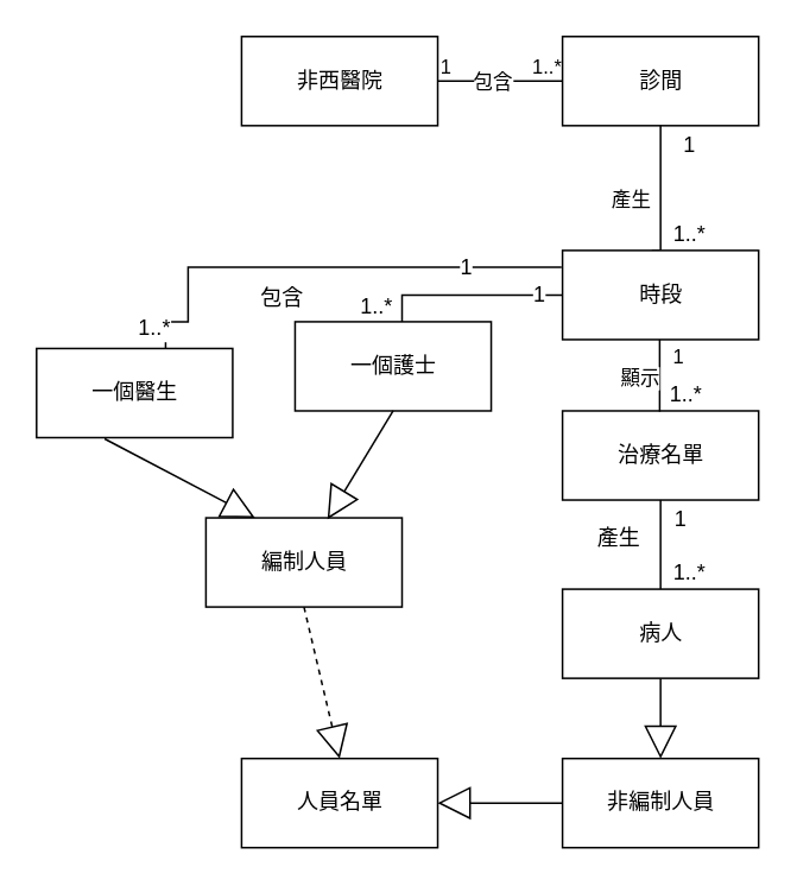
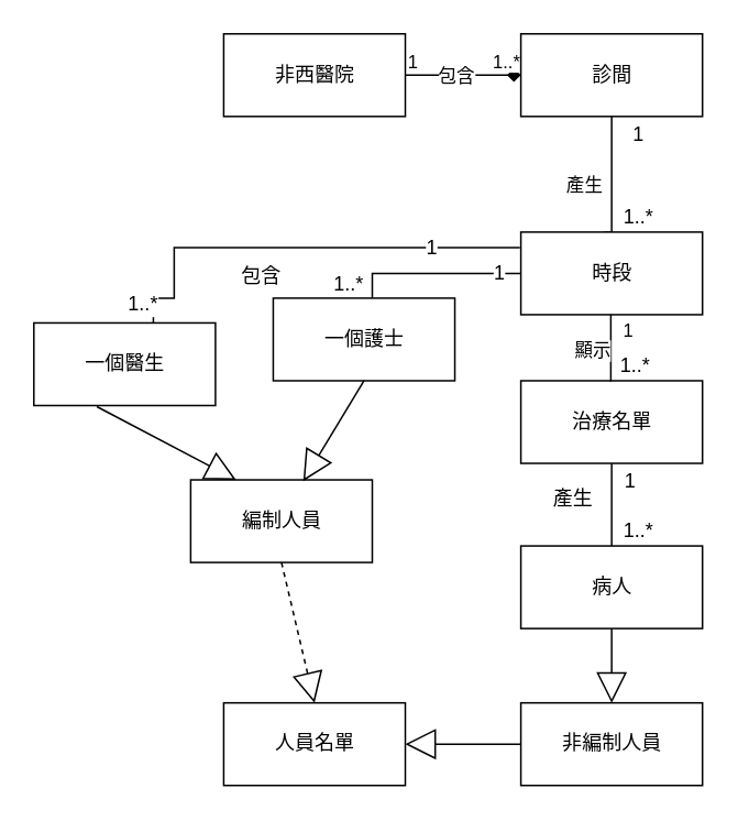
  <mxCell id="0" />
  <mxCell id="1" parent="0" />
  <mxCell id="2" value="非西醫院" style="html=1;" vertex="1" parent="1"><mxGeometry x="135" y="20" width="110" height="50" as="geometry" /></mxCell>
- <mxCell id="3" value="" style="endArrow=none;html=1;edgeStyle=orthogonalEdgeStyle;rounded=0;entryX=0;entryY=0.5;entryDx=0;entryDy=0;exitX=1;exitY=0.5;exitDx=0;exitDy=0;" edge="1" parent="1" source="2" target="7"><mxGeometry relative="1" as="geometry"><mxPoint x="275" y="160" as="sourcePoint" /><mxPoint x="435" y="160" as="targetPoint" /></mxGeometry></mxCell>
+ <mxCell id="3" value="" style="endArrow=diamond;html=1;edgeStyle=orthogonalEdgeStyle;rounded=0;entryX=0;entryY=0.5;entryDx=0;entryDy=0;exitX=1;exitY=0.5;exitDx=0;exitDy=0;" edge="1" parent="1" source="2" target="7"><mxGeometry relative="1" as="geometry"><mxPoint x="275" y="160" as="sourcePoint" /><mxPoint x="435" y="160" as="targetPoint" /></mxGeometry></mxCell>
  <mxCell id="4" value="1" style="edgeLabel;resizable=0;html=1;align=left;verticalAlign=bottom;" connectable="0" vertex="1" parent="3"><mxGeometry x="-1" relative="1" as="geometry" /></mxCell>
  <mxCell id="5" value="1..*" style="edgeLabel;resizable=0;html=1;align=right;verticalAlign=bottom;" connectable="0" vertex="1" parent="3"><mxGeometry x="1" relative="1" as="geometry" /></mxCell>
  <mxCell id="6" value="包含" style="edgeLabel;html=1;align=center;verticalAlign=middle;resizable=0;points=[];" vertex="1" connectable="0" parent="3"><mxGeometry x="-0.338" relative="1" as="geometry"><mxPoint x="7" as="offset" /></mxGeometry></mxCell>
  <mxCell id="7" value="診間" style="html=1;" vertex="1" parent="1"><mxGeometry x="315" y="20" width="110" height="50" as="geometry" /></mxCell>
  <mxCell id="8" value="" style="endArrow=none;html=1;edgeStyle=orthogonalEdgeStyle;rounded=0;exitX=0.5;exitY=1;exitDx=0;exitDy=0;entryX=0.455;entryY=0;entryDx=0;entryDy=0;entryPerimeter=0;" edge="1" parent="1" source="7" target="12"><mxGeometry relative="1" as="geometry"><mxPoint x="295" y="160" as="sourcePoint" /><mxPoint x="455" y="140" as="targetPoint" /><Array as="points"><mxPoint x="370" y="140" /></Array></mxGeometry></mxCell>
  <mxCell id="9" value="產生" style="edgeLabel;resizable=0;html=1;align=right;verticalAlign=bottom;" connectable="0" vertex="1" parent="8"><mxGeometry x="1" relative="1" as="geometry"><mxPoint y="-20" as="offset" /></mxGeometry></mxCell>
  <mxCell id="10" value="1" style="edgeLabel;html=1;align=center;verticalAlign=middle;resizable=0;points=[];fontSize=12;" vertex="1" connectable="0" parent="8"><mxGeometry x="-0.889" relative="1" as="geometry"><mxPoint x="15" y="6" as="offset" /></mxGeometry></mxCell>
  <mxCell id="11" value="1..*" style="edgeLabel;html=1;align=center;verticalAlign=middle;resizable=0;points=[];fontSize=12;" vertex="1" connectable="0" parent="8"><mxGeometry x="0.901" relative="1" as="geometry"><mxPoint x="16" y="-10" as="offset" /></mxGeometry></mxCell>
  <mxCell id="12" value="時段" style="html=1;" vertex="1" parent="1"><mxGeometry x="315" y="140" width="110" height="50" as="geometry" /></mxCell>
  <mxCell id="13" value="治療名單" style="html=1;" vertex="1" parent="1"><mxGeometry x="315" y="230" width="110" height="50" as="geometry" /></mxCell>
  <mxCell id="14" value="1" style="endArrow=none;html=1;edgeStyle=orthogonalEdgeStyle;rounded=0;exitX=0.329;exitY=0.991;exitDx=0;exitDy=0;exitPerimeter=0;" edge="1" parent="1"><mxGeometry x="-0.483" y="10" relative="1" as="geometry"><mxPoint x="369.5" y="190" as="sourcePoint" /><mxPoint x="369.504" y="230.45" as="targetPoint" /><Array as="points"><mxPoint x="369.31" y="220.45" /><mxPoint x="369.31" y="220.45" /></Array><mxPoint as="offset" /></mxGeometry></mxCell>
  <mxCell id="15" value="顯示" style="edgeLabel;resizable=0;html=1;align=right;verticalAlign=bottom;" connectable="0" vertex="1" parent="14"><mxGeometry x="1" relative="1" as="geometry"><mxPoint y="-10" as="offset" /></mxGeometry></mxCell>
  <mxCell id="16" value="1..*" style="edgeLabel;html=1;align=center;verticalAlign=middle;resizable=0;points=[];fontSize=12;" vertex="1" connectable="0" parent="14"><mxGeometry x="0.795" y="-1" relative="1" as="geometry"><mxPoint x="15" y="-6" as="offset" /></mxGeometry></mxCell>
  <mxCell id="17" value="" style="endArrow=none;html=1;edgeStyle=orthogonalEdgeStyle;rounded=0;fontSize=7;entryX=0.658;entryY=-0.003;entryDx=0;entryDy=0;entryPerimeter=0;exitX=-0.005;exitY=0.188;exitDx=0;exitDy=0;exitPerimeter=0;" edge="1" parent="1" source="12" target="21"><mxGeometry relative="1" as="geometry"><mxPoint x="295" y="150" as="sourcePoint" /><mxPoint x="335" y="250" as="targetPoint" /><Array as="points"><mxPoint x="105" y="149" /><mxPoint x="105" y="180" /></Array></mxGeometry></mxCell>
  <mxCell id="18" value="&lt;font style=&quot;font-size: 12px&quot;&gt;包含&lt;/font&gt;" style="edgeLabel;resizable=0;html=1;align=right;verticalAlign=bottom;fontSize=7;" connectable="0" vertex="1" parent="17"><mxGeometry x="1" relative="1" as="geometry"><mxPoint x="78" y="-20" as="offset" /></mxGeometry></mxCell>
  <mxCell id="19" value="1" style="edgeLabel;html=1;align=center;verticalAlign=middle;resizable=0;points=[];fontSize=12;" vertex="1" connectable="0" parent="17"><mxGeometry x="-0.599" relative="1" as="geometry"><mxPoint as="offset" /></mxGeometry></mxCell>
  <mxCell id="20" value="1..*" style="edgeLabel;html=1;align=center;verticalAlign=middle;resizable=0;points=[];fontSize=12;" vertex="1" connectable="0" parent="17"><mxGeometry x="0.723" y="-2" relative="1" as="geometry"><mxPoint x="-18" y="14" as="offset" /></mxGeometry></mxCell>
  <mxCell id="21" value="一個醫生" style="html=1;fontSize=12;" vertex="1" parent="1"><mxGeometry x="20" y="195" width="110" height="50" as="geometry" /></mxCell>
  <mxCell id="22" value="一個護士" style="html=1;fontSize=12;" vertex="1" parent="1"><mxGeometry x="165" y="180" width="110" height="50" as="geometry" /></mxCell>
  <mxCell id="23" value="病人" style="html=1;fontSize=12;" vertex="1" parent="1"><mxGeometry x="315" y="330" width="110" height="50" as="geometry" /></mxCell>
  <mxCell id="24" value="" style="endArrow=none;html=1;edgeStyle=orthogonalEdgeStyle;rounded=0;fontSize=12;" edge="1" parent="1" target="23"><mxGeometry relative="1" as="geometry"><mxPoint x="370" y="280" as="sourcePoint" /><mxPoint x="420" y="310" as="targetPoint" /><Array as="points"><mxPoint x="370" y="290" /></Array></mxGeometry></mxCell>
  <mxCell id="25" value="產生" style="edgeLabel;resizable=0;html=1;align=right;verticalAlign=bottom;fontSize=12;" connectable="0" vertex="1" parent="24"><mxGeometry x="1" relative="1" as="geometry"><mxPoint x="-11" y="-20" as="offset" /></mxGeometry></mxCell>
  <mxCell id="26" value="1" style="edgeLabel;html=1;align=center;verticalAlign=middle;resizable=0;points=[];fontSize=12;" vertex="1" connectable="0" parent="24"><mxGeometry x="-0.59" relative="1" as="geometry"><mxPoint x="10" as="offset" /></mxGeometry></mxCell>
  <mxCell id="27" value="1..*" style="edgeLabel;html=1;align=center;verticalAlign=middle;resizable=0;points=[];fontSize=12;" vertex="1" connectable="0" parent="24"><mxGeometry x="0.808" relative="1" as="geometry"><mxPoint x="15" y="-5" as="offset" /></mxGeometry></mxCell>
  <mxCell id="28" value="編制人員" style="html=1;fontSize=12;" vertex="1" parent="1"><mxGeometry x="115" y="290" width="110" height="50" as="geometry" /></mxCell>
  <mxCell id="29" value="非編制人員" style="html=1;fontSize=12;" vertex="1" parent="1"><mxGeometry x="315" y="425" width="110" height="50" as="geometry" /></mxCell>
  <mxCell id="30" value="" style="endArrow=block;endSize=16;endFill=0;html=1;rounded=0;fontSize=12;exitX=0.5;exitY=1;exitDx=0;exitDy=0;entryX=0.62;entryY=0.015;entryDx=0;entryDy=0;entryPerimeter=0;" edge="1" parent="1" source="22" target="28"><mxGeometry x="-0.148" y="18" width="160" relative="1" as="geometry"><mxPoint x="285" y="280" as="sourcePoint" /><mxPoint x="445" y="280" as="targetPoint" /><mxPoint as="offset" /></mxGeometry></mxCell>
  <mxCell id="31" value="" style="endArrow=block;endSize=16;endFill=0;html=1;rounded=0;fontSize=12;exitX=0.5;exitY=1;exitDx=0;exitDy=0;entryX=0.5;entryY=0;entryDx=0;entryDy=0;" edge="1" parent="1" source="23" target="29"><mxGeometry width="160" relative="1" as="geometry"><mxPoint x="279" y="370" as="sourcePoint" /><mxPoint x="439" y="370" as="targetPoint" /><Array as="points" /></mxGeometry></mxCell>
  <mxCell id="32" value="人員名單" style="html=1;fontSize=12;" vertex="1" parent="1"><mxGeometry x="135" y="425" width="110" height="50" as="geometry" /></mxCell>
  <mxCell id="33" value="" style="endArrow=block;endSize=16;endFill=0;html=1;rounded=0;fontSize=12;exitX=0.347;exitY=1.013;exitDx=0;exitDy=0;exitPerimeter=0;entryX=0.25;entryY=0;entryDx=0;entryDy=0;" edge="1" parent="1" source="21" target="28"><mxGeometry width="160" relative="1" as="geometry"><mxPoint x="45" y="264.55" as="sourcePoint" /><mxPoint x="145" y="280" as="targetPoint" /></mxGeometry></mxCell>
  <mxCell id="34" value="" style="endArrow=block;endSize=16;endFill=0;html=1;rounded=0;fontSize=12;exitX=0.5;exitY=1;exitDx=0;exitDy=0;entryX=0.5;entryY=0;entryDx=0;entryDy=0;dashed=1;" edge="1" parent="1" source="28" target="32"><mxGeometry width="160" relative="1" as="geometry"><mxPoint x="305" y="350" as="sourcePoint" /><mxPoint x="465" y="350" as="targetPoint" /></mxGeometry></mxCell>
  <mxCell id="35" value="" style="endArrow=block;endSize=16;endFill=0;html=1;rounded=0;fontSize=12;exitX=0;exitY=0.5;exitDx=0;exitDy=0;entryX=1;entryY=0.5;entryDx=0;entryDy=0;" edge="1" parent="1" source="29" target="32"><mxGeometry width="160" relative="1" as="geometry"><mxPoint x="305" y="350" as="sourcePoint" /><mxPoint x="465" y="350" as="targetPoint" /></mxGeometry></mxCell>
  <mxCell id="36" value="" style="endArrow=none;html=1;edgeStyle=orthogonalEdgeStyle;rounded=0;fontSize=12;exitX=0;exitY=0.5;exitDx=0;exitDy=0;" edge="1" parent="1" source="12"><mxGeometry relative="1" as="geometry"><mxPoint x="225" y="150" as="sourcePoint" /><mxPoint x="225" y="180" as="targetPoint" /><Array as="points"><mxPoint x="225" y="165" /></Array></mxGeometry></mxCell>
  <mxCell id="37" value="1..*" style="edgeLabel;resizable=0;html=1;align=right;verticalAlign=bottom;fontSize=12;" connectable="0" vertex="1" parent="36"><mxGeometry x="1" relative="1" as="geometry"><mxPoint x="-5" as="offset" /></mxGeometry></mxCell>
  <mxCell id="38" value="1" style="edgeLabel;html=1;align=center;verticalAlign=middle;resizable=0;points=[];fontSize=12;" vertex="1" connectable="0" parent="36"><mxGeometry x="-0.736" y="-1" relative="1" as="geometry"><mxPoint as="offset" /></mxGeometry></mxCell>
